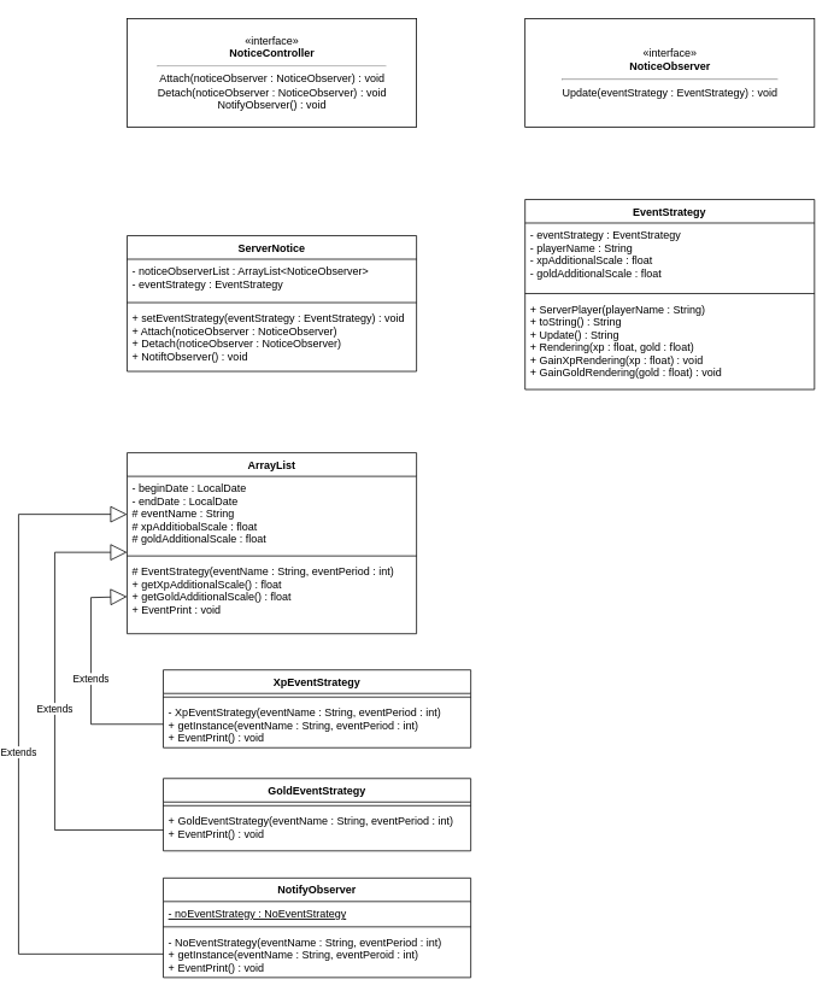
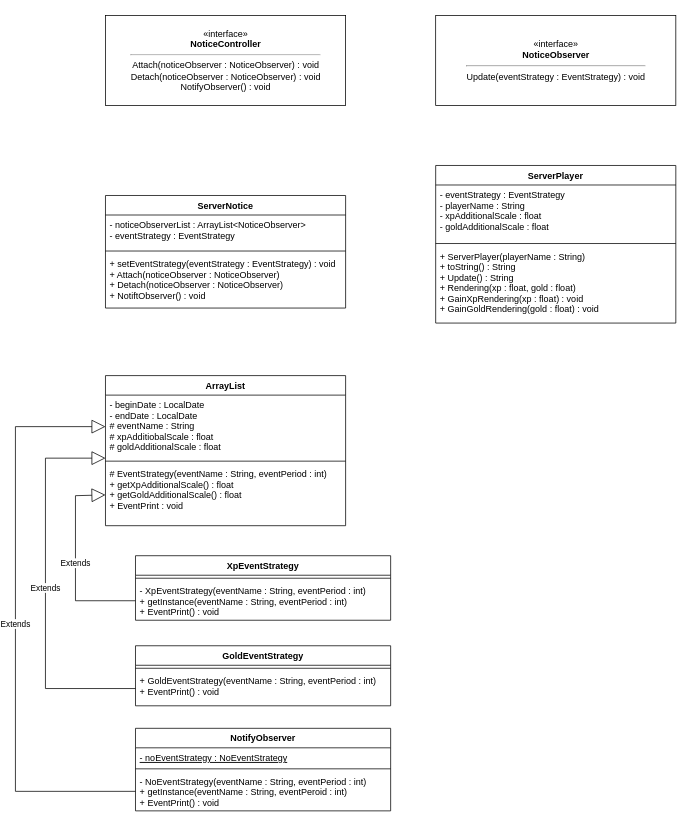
  <mxCell id="0" />
  <mxCell id="1" parent="0" />
  <mxCell id="2" value="ArrayList" style="swimlane;fontStyle=1;align=center;verticalAlign=top;childLayout=stackLayout;horizontal=1;startSize=26;horizontalStack=0;resizeParent=1;resizeParentMax=0;resizeLast=0;collapsible=1;marginBottom=0;" vertex="1" parent="1"><mxGeometry x="140" y="500" width="320" height="200" as="geometry" /></mxCell>
  <mxCell id="3" value="- beginDate : LocalDate&#10;- endDate : LocalDate&#10;# eventName : String&#10;# xpAdditiobalScale : float&#10;# goldAdditionalScale : float&#10;" style="text;strokeColor=none;fillColor=none;align=left;verticalAlign=top;spacingLeft=4;spacingRight=4;overflow=hidden;rotatable=0;points=[[0,0.5],[1,0.5]];portConstraint=eastwest;" vertex="1" parent="2"><mxGeometry y="26" width="320" height="84" as="geometry" /></mxCell>
  <mxCell id="4" value="" style="line;strokeWidth=1;fillColor=none;align=left;verticalAlign=middle;spacingTop=-1;spacingLeft=3;spacingRight=3;rotatable=0;labelPosition=right;points=[];portConstraint=eastwest;" vertex="1" parent="2"><mxGeometry y="110" width="320" height="8" as="geometry" /></mxCell>
  <mxCell id="5" value="# EventStrategy(eventName : String, eventPeriod : int)&#10;+ getXpAdditionalScale() : float&#10;+ getGoldAdditionalScale() : float&#10;+ EventPrint : void" style="text;strokeColor=none;fillColor=none;align=left;verticalAlign=top;spacingLeft=4;spacingRight=4;overflow=hidden;rotatable=0;points=[[0,0.5],[1,0.5]];portConstraint=eastwest;" vertex="1" parent="2"><mxGeometry y="118" width="320" height="82" as="geometry" /></mxCell>
  <mxCell id="6" value="GoldEventStrategy" style="swimlane;fontStyle=1;align=center;verticalAlign=top;childLayout=stackLayout;horizontal=1;startSize=26;horizontalStack=0;resizeParent=1;resizeParentMax=0;resizeLast=0;collapsible=1;marginBottom=0;" vertex="1" parent="1"><mxGeometry x="180" y="860" width="340" height="80" as="geometry" /></mxCell>
  <mxCell id="7" value="" style="line;strokeWidth=1;fillColor=none;align=left;verticalAlign=middle;spacingTop=-1;spacingLeft=3;spacingRight=3;rotatable=0;labelPosition=right;points=[];portConstraint=eastwest;" vertex="1" parent="6"><mxGeometry y="26" width="340" height="8" as="geometry" /></mxCell>
  <mxCell id="8" value="+ GoldEventStrategy(eventName : String, eventPeriod : int)&#10;+ EventPrint() : void" style="text;strokeColor=none;fillColor=none;align=left;verticalAlign=top;spacingLeft=4;spacingRight=4;overflow=hidden;rotatable=0;points=[[0,0.5],[1,0.5]];portConstraint=eastwest;" vertex="1" parent="6"><mxGeometry y="34" width="340" height="46" as="geometry" /></mxCell>
  <mxCell id="9" value="NotifyObserver" style="swimlane;fontStyle=1;align=center;verticalAlign=top;childLayout=stackLayout;horizontal=1;startSize=26;horizontalStack=0;resizeParent=1;resizeParentMax=0;resizeLast=0;collapsible=1;marginBottom=0;" vertex="1" parent="1"><mxGeometry x="180" y="970" width="340" height="110" as="geometry" /></mxCell>
  <mxCell id="10" value="- noEventStrategy : NoEventStrategy&#10;" style="text;strokeColor=none;fillColor=none;align=left;verticalAlign=top;spacingLeft=4;spacingRight=4;overflow=hidden;rotatable=0;points=[[0,0.5],[1,0.5]];portConstraint=eastwest;fontStyle=4" vertex="1" parent="9"><mxGeometry y="26" width="340" height="24" as="geometry" /></mxCell>
  <mxCell id="11" value="" style="line;strokeWidth=1;fillColor=none;align=left;verticalAlign=middle;spacingTop=-1;spacingLeft=3;spacingRight=3;rotatable=0;labelPosition=right;points=[];portConstraint=eastwest;" vertex="1" parent="9"><mxGeometry y="50" width="340" height="8" as="geometry" /></mxCell>
  <mxCell id="12" value="- NoEventStrategy(eventName : String, eventPeriod : int)&#10;+ getInstance(eventName : String, eventPeroid : int)&#10;+ EventPrint() : void&#10;" style="text;strokeColor=none;fillColor=none;align=left;verticalAlign=top;spacingLeft=4;spacingRight=4;overflow=hidden;rotatable=0;points=[[0,0.5],[1,0.5]];portConstraint=eastwest;" vertex="1" parent="9"><mxGeometry y="58" width="340" height="52" as="geometry" /></mxCell>
  <mxCell id="13" value="«interface»&lt;br&gt;&lt;b&gt;NoticeController&lt;br&gt;&lt;/b&gt;&lt;hr&gt;Attach(noticeObserver : NoticeObserver) : void&lt;br&gt;Detach(noticeObserver : NoticeObserver) : void&lt;br&gt;NotifyObserver() : void" style="html=1;" vertex="1" parent="1"><mxGeometry x="140" y="20" width="320" height="120" as="geometry" /></mxCell>
  <mxCell id="14" value="«interface»&lt;br&gt;&lt;b&gt;NoticeObserver&lt;br&gt;&lt;/b&gt;&lt;hr&gt;Update(eventStrategy : EventStrategy) : void" style="html=1;" vertex="1" parent="1"><mxGeometry x="580" y="20" width="320" height="120" as="geometry" /></mxCell>
  <mxCell id="15" value="ServerNotice" style="swimlane;fontStyle=1;align=center;verticalAlign=top;childLayout=stackLayout;horizontal=1;startSize=26;horizontalStack=0;resizeParent=1;resizeParentMax=0;resizeLast=0;collapsible=1;marginBottom=0;" vertex="1" parent="1"><mxGeometry x="140" y="260" width="320" height="150" as="geometry" /></mxCell>
  <mxCell id="16" value="- noticeObserverList : ArrayList&lt;NoticeObserver&gt;&#10;- eventStrategy : EventStrategy" style="text;strokeColor=none;fillColor=none;align=left;verticalAlign=top;spacingLeft=4;spacingRight=4;overflow=hidden;rotatable=0;points=[[0,0.5],[1,0.5]];portConstraint=eastwest;" vertex="1" parent="15"><mxGeometry y="26" width="320" height="44" as="geometry" /></mxCell>
  <mxCell id="17" value="" style="line;strokeWidth=1;fillColor=none;align=left;verticalAlign=middle;spacingTop=-1;spacingLeft=3;spacingRight=3;rotatable=0;labelPosition=right;points=[];portConstraint=eastwest;" vertex="1" parent="15"><mxGeometry y="70" width="320" height="8" as="geometry" /></mxCell>
  <mxCell id="18" value="+ setEventStrategy(eventStrategy : EventStrategy) : void&#10;+ Attach(noticeObserver : NoticeObserver)&#10;+ Detach(noticeObserver : NoticeObserver)&#10;+ NotiftObserver() : void" style="text;strokeColor=none;fillColor=none;align=left;verticalAlign=top;spacingLeft=4;spacingRight=4;overflow=hidden;rotatable=0;points=[[0,0.5],[1,0.5]];portConstraint=eastwest;" vertex="1" parent="15"><mxGeometry y="78" width="320" height="72" as="geometry" /></mxCell>
- <mxCell id="19" value="EventStrategy" style="swimlane;fontStyle=1;align=center;verticalAlign=top;childLayout=stackLayout;horizontal=1;startSize=26;horizontalStack=0;resizeParent=1;resizeParentMax=0;resizeLast=0;collapsible=1;marginBottom=0;" vertex="1" parent="1"><mxGeometry x="580" y="220" width="320" height="210" as="geometry" /></mxCell>
+ <mxCell id="19" value="ServerPlayer" style="swimlane;fontStyle=1;align=center;verticalAlign=top;childLayout=stackLayout;horizontal=1;startSize=26;horizontalStack=0;resizeParent=1;resizeParentMax=0;resizeLast=0;collapsible=1;marginBottom=0;" vertex="1" parent="1"><mxGeometry x="580" y="220" width="320" height="210" as="geometry" /></mxCell>
  <mxCell id="20" value="- eventStrategy : EventStrategy&#10;- playerName : String&#10;- xpAdditionalScale : float&#10;- goldAdditionalScale : float" style="text;strokeColor=none;fillColor=none;align=left;verticalAlign=top;spacingLeft=4;spacingRight=4;overflow=hidden;rotatable=0;points=[[0,0.5],[1,0.5]];portConstraint=eastwest;" vertex="1" parent="19"><mxGeometry y="26" width="320" height="74" as="geometry" /></mxCell>
  <mxCell id="21" value="" style="line;strokeWidth=1;fillColor=none;align=left;verticalAlign=middle;spacingTop=-1;spacingLeft=3;spacingRight=3;rotatable=0;labelPosition=right;points=[];portConstraint=eastwest;" vertex="1" parent="19"><mxGeometry y="100" width="320" height="8" as="geometry" /></mxCell>
  <mxCell id="22" value="+ ServerPlayer(playerName : String)&#10;+ toString() : String&#10;+ Update() : String&#10;+ Rendering(xp : float, gold : float)&#10;+ GainXpRendering(xp : float) : void&#10;+ GainGoldRendering(gold : float) : void" style="text;strokeColor=none;fillColor=none;align=left;verticalAlign=top;spacingLeft=4;spacingRight=4;overflow=hidden;rotatable=0;points=[[0,0.5],[1,0.5]];portConstraint=eastwest;" vertex="1" parent="19"><mxGeometry y="108" width="320" height="102" as="geometry" /></mxCell>
  <mxCell id="23" value="XpEventStrategy" style="swimlane;fontStyle=1;align=center;verticalAlign=top;childLayout=stackLayout;horizontal=1;startSize=26;horizontalStack=0;resizeParent=1;resizeParentMax=0;resizeLast=0;collapsible=1;marginBottom=0;" vertex="1" parent="1"><mxGeometry x="180" y="740" width="340" height="86" as="geometry" /></mxCell>
  <mxCell id="24" value="" style="line;strokeWidth=1;fillColor=none;align=left;verticalAlign=middle;spacingTop=-1;spacingLeft=3;spacingRight=3;rotatable=0;labelPosition=right;points=[];portConstraint=eastwest;" vertex="1" parent="23"><mxGeometry y="26" width="340" height="8" as="geometry" /></mxCell>
  <mxCell id="25" value="- XpEventStrategy(eventName : String, eventPeriod : int)&#10;+ getInstance(eventName : String, eventPeriod : int)&#10;+ EventPrint() : void" style="text;strokeColor=none;fillColor=none;align=left;verticalAlign=top;spacingLeft=4;spacingRight=4;overflow=hidden;rotatable=0;points=[[0,0.5],[1,0.5]];portConstraint=eastwest;fontStyle=0" vertex="1" parent="23"><mxGeometry y="34" width="340" height="52" as="geometry" /></mxCell>
  <mxCell id="26" value="Extends" style="endArrow=block;endSize=16;endFill=0;html=1;rounded=0;exitX=0;exitY=0.5;exitDx=0;exitDy=0;entryX=0;entryY=0.5;entryDx=0;entryDy=0;" edge="1" parent="1" source="25" target="5"><mxGeometry width="160" relative="1" as="geometry"><mxPoint x="100" y="640" as="sourcePoint" /><mxPoint x="120" y="640" as="targetPoint" /><Array as="points"><mxPoint x="100" y="800" /><mxPoint x="100" y="660" /></Array></mxGeometry></mxCell>
  <mxCell id="27" value="Extends" style="endArrow=block;endSize=16;endFill=0;html=1;rounded=0;exitX=0;exitY=0.5;exitDx=0;exitDy=0;entryX=0;entryY=0.5;entryDx=0;entryDy=0;" edge="1" parent="1" source="12" target="3"><mxGeometry width="160" relative="1" as="geometry"><mxPoint x="110" y="740" as="sourcePoint" /><mxPoint x="20" y="580" as="targetPoint" /><Array as="points"><mxPoint x="20" y="1054" /><mxPoint x="20" y="568" /></Array></mxGeometry></mxCell>
  <mxCell id="28" value="Extends" style="endArrow=block;endSize=16;endFill=0;html=1;rounded=0;exitX=0;exitY=0.5;exitDx=0;exitDy=0;entryX=0;entryY=1;entryDx=0;entryDy=0;entryPerimeter=0;" edge="1" parent="1" source="8" target="3"><mxGeometry width="160" relative="1" as="geometry"><mxPoint x="110" y="710" as="sourcePoint" /><mxPoint x="20" y="540" as="targetPoint" /><Array as="points"><mxPoint x="60" y="917" /><mxPoint x="60" y="610" /></Array></mxGeometry></mxCell>
